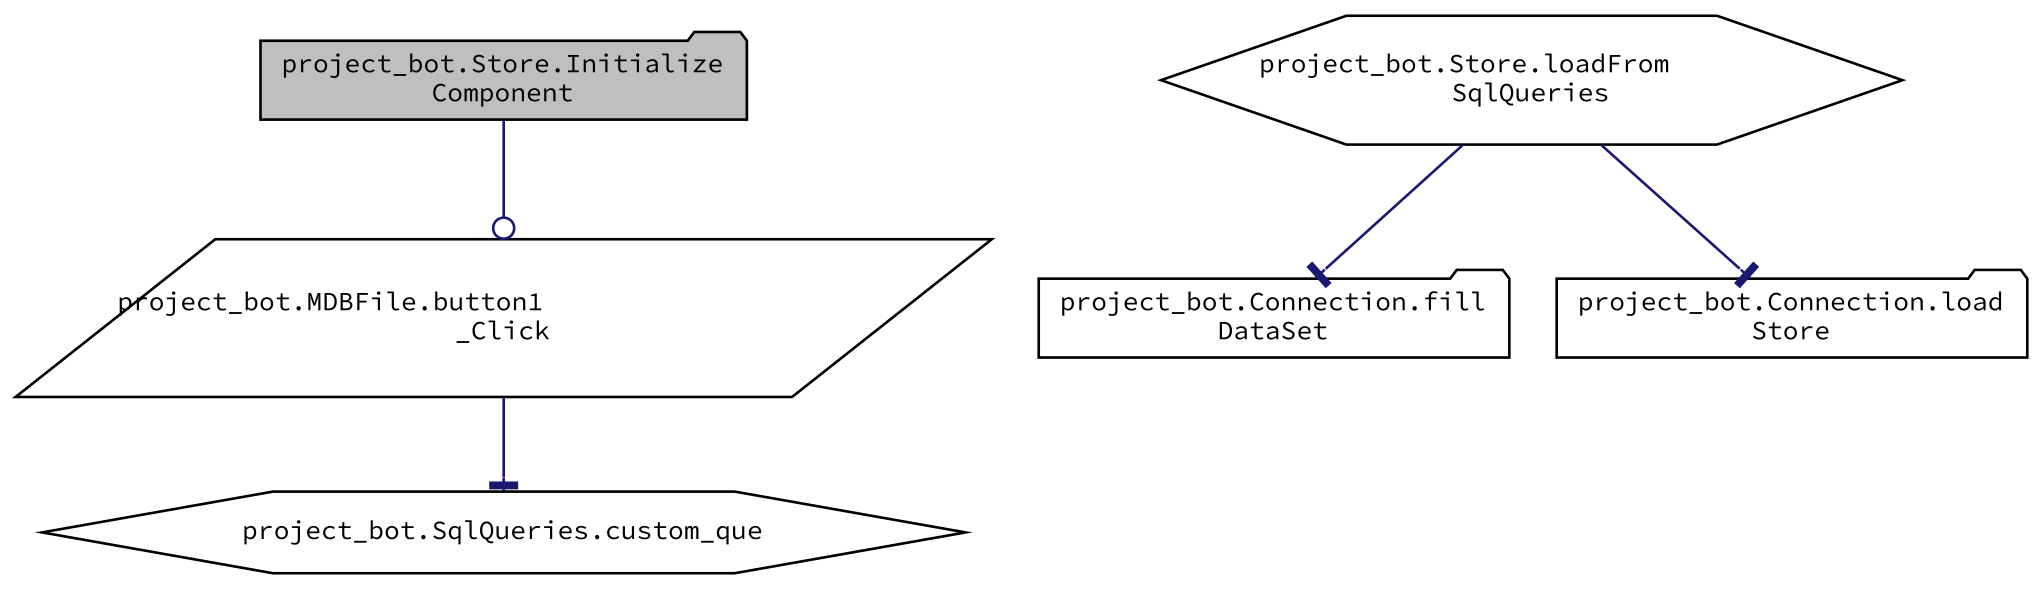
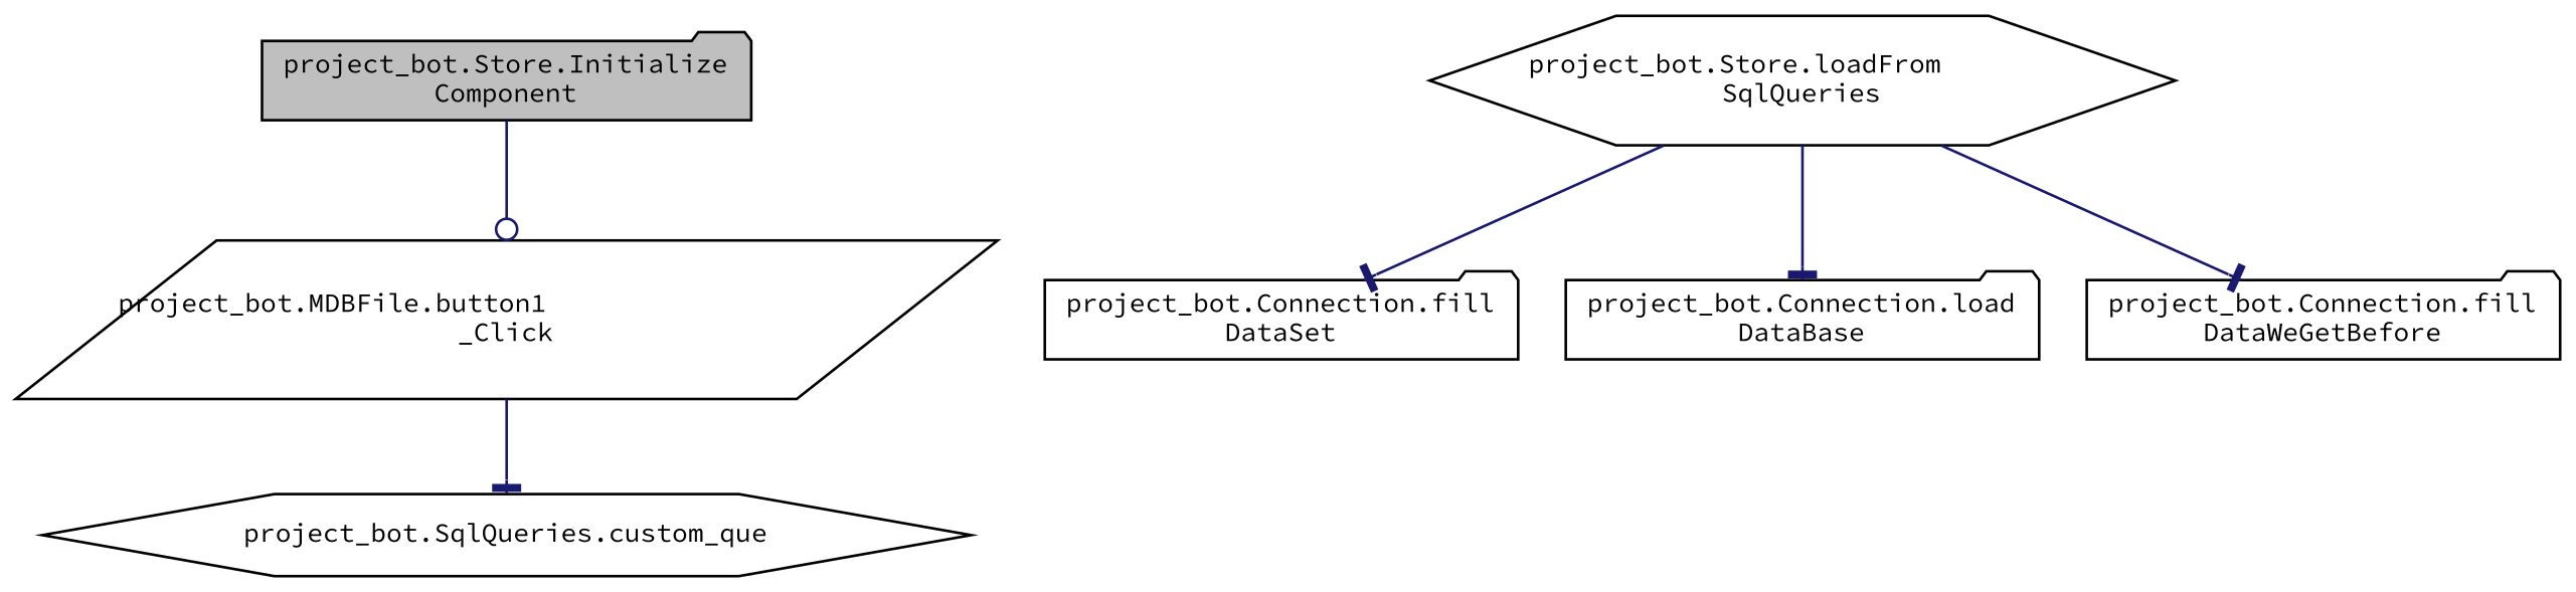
  digraph {
    fontname="Source Code Pro"
    rankdir=TB
    node [color=black fillcolor=white fontname="Source Code Pro" fontsize=10 shape=folder style=filled]
    edge [arrowhead=tee color=midnightblue fontname="Source Code Pro" fontsize=10 labelfontname=Helvetica labelfontsize=10 style=solid]
    n1 [fillcolor=grey75 fontcolor=black height=0.2 label="project_bot.Store.Initialize\lComponent" width=0.4]
    n2 [height=0.2 label="project_bot.MDBFile.button1\l_Click" shape=parallelogram width=0.4]
    n3 [height=0.2 label="project_bot.SqlQueries.custom_que" shape=hexagon width=0.4]
    n4 [height=0.2 label="project_bot.Store.loadFrom\lSqlQueries" shape=hexagon width=0.4]
    n5 [height=0.2 label="project_bot.Connection.fill\lDataSet" width=0.4]
-   n6 [height=0.2 label="project_bot.Connection.load\lStore" width=0.4]
+   n6 [height=0.2 label="project_bot.Connection.load\lDataBase" width=0.4]
+   n7 [height=0.2 label="project_bot.Connection.fill\lDataWeGetBefore" width=0.4]
    n1 -> n2 [arrowhead=odot]
    n2 -> n3
    n4 -> n5
    n4 -> n6
+   n4 -> n7
  }
